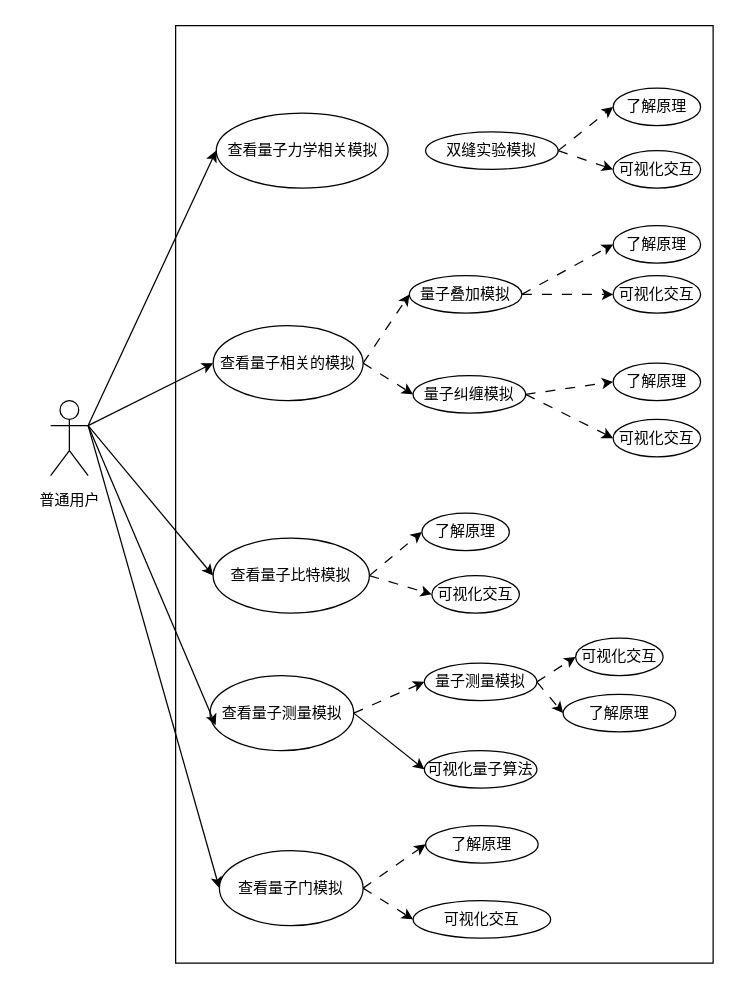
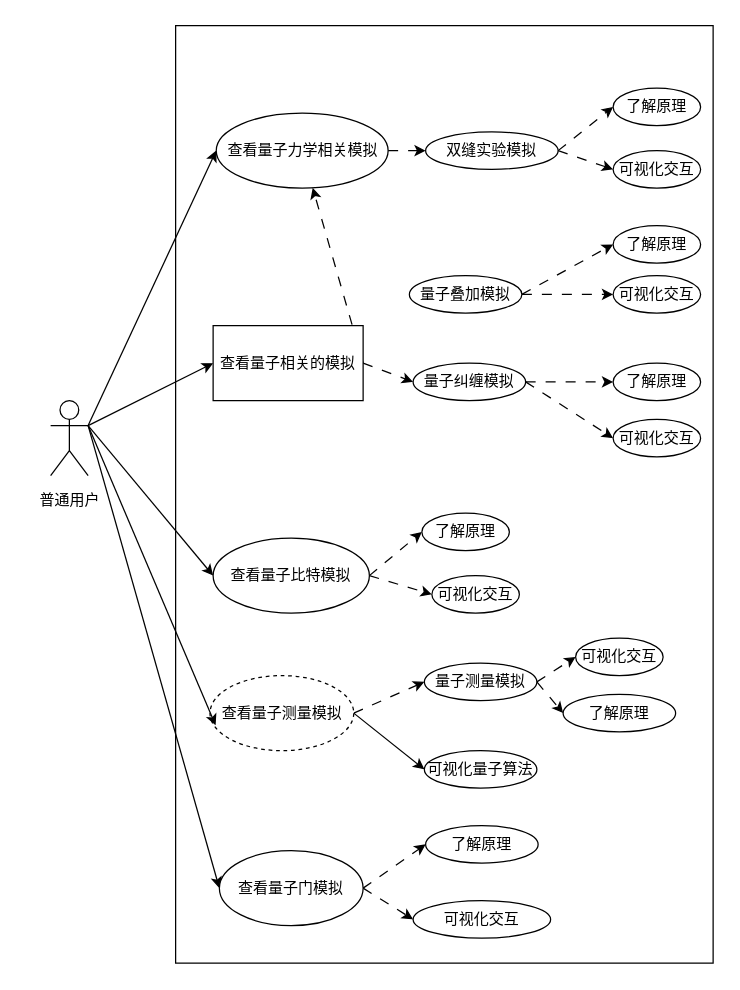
  <mxCell id="0" />
  <mxCell id="1" parent="0" />
  <mxCell id="2" value="普通用户" style="text;html=1;align=center;verticalAlign=middle;resizable=0;points=[];autosize=1;strokeColor=none;fillColor=none;" vertex="1" parent="1"><mxGeometry x="20" y="385" width="70" height="30" as="geometry" /></mxCell>
  <mxCell id="3" value="" style="rounded=0;whiteSpace=wrap;html=1;" vertex="1" parent="1"><mxGeometry x="140" y="20" width="430" height="750" as="geometry" /></mxCell>
  <mxCell id="4" style="rounded=0;orthogonalLoop=1;jettySize=auto;html=1;exitX=1;exitY=0.333;exitDx=0;exitDy=0;exitPerimeter=0;entryX=0;entryY=0.5;entryDx=0;entryDy=0;" edge="1" parent="1" source="8" target="10"><mxGeometry relative="1" as="geometry" /></mxCell>
  <mxCell id="5" style="rounded=0;orthogonalLoop=1;jettySize=auto;html=1;exitX=1;exitY=0.333;exitDx=0;exitDy=0;exitPerimeter=0;entryX=0;entryY=0.5;entryDx=0;entryDy=0;" edge="1" parent="1" source="8" target="13"><mxGeometry relative="1" as="geometry" /></mxCell>
  <mxCell id="6" style="rounded=0;orthogonalLoop=1;jettySize=auto;html=1;exitX=1;exitY=0.333;exitDx=0;exitDy=0;exitPerimeter=0;entryX=0;entryY=0.5;entryDx=0;entryDy=0;" edge="1" parent="1" source="8" target="16"><mxGeometry relative="1" as="geometry" /></mxCell>
  <mxCell id="7" style="rounded=0;orthogonalLoop=1;jettySize=auto;html=1;exitX=1;exitY=0.333;exitDx=0;exitDy=0;exitPerimeter=0;entryX=0;entryY=0.5;entryDx=0;entryDy=0;" edge="1" parent="1" source="8" target="48"><mxGeometry relative="1" as="geometry" /></mxCell>
  <mxCell id="8" value="Actor" style="shape=umlActor;verticalLabelPosition=bottom;verticalAlign=top;html=1;outlineConnect=0;fontColor=none;noLabel=1;" vertex="1" parent="1"><mxGeometry x="40" y="320" width="30" height="60" as="geometry" /></mxCell>
+ <mxCell id="9" style="rounded=0;orthogonalLoop=1;jettySize=auto;html=1;exitX=1;exitY=0.5;exitDx=0;exitDy=0;entryX=0;entryY=0.5;entryDx=0;entryDy=0;dashed=1;dashPattern=8 8;" edge="1" parent="1" source="10" target="22"><mxGeometry relative="1" as="geometry" /></mxCell>
  <mxCell id="10" value="查看量子力学相关模拟" style="ellipse;whiteSpace=wrap;html=1;" vertex="1" parent="1"><mxGeometry x="172.5" y="90" width="137.5" height="60" as="geometry" /></mxCell>
- <mxCell id="11" style="rounded=0;orthogonalLoop=1;jettySize=auto;html=1;exitX=1;exitY=0.5;exitDx=0;exitDy=0;entryX=0;entryY=0.5;entryDx=0;entryDy=0;dashed=1;dashPattern=8 8;" edge="1" parent="1" source="13" target="25"><mxGeometry relative="1" as="geometry" /></mxCell>
+ <mxCell id="11" style="rounded=0;orthogonalLoop=1;jettySize=auto;html=1;exitX=1;exitY=0.5;exitDx=0;exitDy=0;dashed=1;dashPattern=8 8;" edge="1" parent="1" source="13" target="10"><mxGeometry relative="1" as="geometry" /></mxCell>
  <mxCell id="12" style="rounded=0;orthogonalLoop=1;jettySize=auto;html=1;exitX=1;exitY=0.5;exitDx=0;exitDy=0;entryX=0;entryY=0.5;entryDx=0;entryDy=0;dashed=1;dashPattern=8 8;" edge="1" parent="1" source="13" target="30"><mxGeometry relative="1" as="geometry" /></mxCell>
- <mxCell id="13" value="查看量子相关的模拟" style="ellipse;whiteSpace=wrap;html=1;" vertex="1" parent="1"><mxGeometry x="170" y="260" width="120" height="60" as="geometry" /></mxCell>
+ <mxCell id="13" value="查看量子相关的模拟" style="whiteSpace=wrap;html=1;rounded=0;" vertex="1" parent="1"><mxGeometry x="170" y="260" width="120" height="60" as="geometry" /></mxCell>
  <mxCell id="14" style="rounded=0;orthogonalLoop=1;jettySize=auto;html=1;exitX=1;exitY=0.5;exitDx=0;exitDy=0;entryX=0;entryY=0.5;entryDx=0;entryDy=0;dashed=1;dashPattern=8 8;" edge="1" parent="1" source="16" target="33"><mxGeometry relative="1" as="geometry" /></mxCell>
  <mxCell id="15" style="rounded=0;orthogonalLoop=1;jettySize=auto;html=1;exitX=1;exitY=0.5;exitDx=0;exitDy=0;entryX=0;entryY=0.5;entryDx=0;entryDy=0;dashed=1;dashPattern=8 8;" edge="1" parent="1" source="16" target="31"><mxGeometry relative="1" as="geometry" /></mxCell>
  <mxCell id="16" value="查看量子比特模拟" style="ellipse;whiteSpace=wrap;html=1;" vertex="1" parent="1"><mxGeometry x="170" y="430" width="125" height="60" as="geometry" /></mxCell>
  <mxCell id="17" style="rounded=0;orthogonalLoop=1;jettySize=auto;html=1;exitX=1;exitY=0.5;exitDx=0;exitDy=0;entryX=0;entryY=0.5;entryDx=0;entryDy=0;dashed=1;dashPattern=8 8;" edge="1" parent="1" source="19" target="37"><mxGeometry relative="1" as="geometry" /></mxCell>
  <mxCell id="18" style="rounded=0;orthogonalLoop=1;jettySize=auto;html=1;exitX=1;exitY=0.5;exitDx=0;exitDy=0;entryX=0;entryY=0.5;entryDx=0;entryDy=0;dashed=0;dashPattern=8 8;" edge="1" parent="1" source="19" target="39"><mxGeometry relative="1" as="geometry" /></mxCell>
- <mxCell id="19" value="查看量子测量模拟" style="ellipse;whiteSpace=wrap;html=1;" vertex="1" parent="1"><mxGeometry x="167.5" y="540" width="115" height="60" as="geometry" /></mxCell>
+ <mxCell id="19" value="查看量子测量模拟" style="ellipse;whiteSpace=wrap;html=1;dashed=1;" vertex="1" parent="1"><mxGeometry x="167.5" y="540" width="115" height="60" as="geometry" /></mxCell>
  <mxCell id="20" style="rounded=0;orthogonalLoop=1;jettySize=auto;html=1;exitX=1;exitY=0.5;exitDx=0;exitDy=0;entryX=0;entryY=0.5;entryDx=0;entryDy=0;dashed=1;dashPattern=8 8;" edge="1" parent="1" source="22" target="26"><mxGeometry relative="1" as="geometry" /></mxCell>
  <mxCell id="21" style="rounded=0;orthogonalLoop=1;jettySize=auto;html=1;exitX=1;exitY=0.5;exitDx=0;exitDy=0;entryX=0;entryY=0.5;entryDx=0;entryDy=0;dashed=1;dashPattern=8 8;" edge="1" parent="1" source="22" target="27"><mxGeometry relative="1" as="geometry" /></mxCell>
  <mxCell id="22" value="双缝实验模拟" style="ellipse;whiteSpace=wrap;html=1;" vertex="1" parent="1"><mxGeometry x="340" y="105" width="106" height="30" as="geometry" /></mxCell>
  <mxCell id="23" style="rounded=0;orthogonalLoop=1;jettySize=auto;html=1;exitX=1;exitY=0.5;exitDx=0;exitDy=0;entryX=0;entryY=0.5;entryDx=0;entryDy=0;dashed=1;dashPattern=8 8;" edge="1" parent="1" source="25" target="42"><mxGeometry relative="1" as="geometry" /></mxCell>
  <mxCell id="24" style="rounded=0;orthogonalLoop=1;jettySize=auto;html=1;exitX=1;exitY=0.5;exitDx=0;exitDy=0;entryX=0;entryY=0.5;entryDx=0;entryDy=0;dashed=1;dashPattern=8 8;" edge="1" parent="1" source="25" target="45"><mxGeometry relative="1" as="geometry" /></mxCell>
  <mxCell id="25" value="量子叠加模拟" style="ellipse;whiteSpace=wrap;html=1;" vertex="1" parent="1"><mxGeometry x="327" y="220" width="90" height="30" as="geometry" /></mxCell>
  <mxCell id="26" value="了解原理" style="ellipse;whiteSpace=wrap;html=1;" vertex="1" parent="1"><mxGeometry x="490" y="70" width="70" height="30" as="geometry" /></mxCell>
  <mxCell id="27" value="可视化交互" style="ellipse;whiteSpace=wrap;html=1;" vertex="1" parent="1"><mxGeometry x="490" y="120" width="70" height="30" as="geometry" /></mxCell>
  <mxCell id="28" style="rounded=0;orthogonalLoop=1;jettySize=auto;html=1;exitX=1;exitY=0.5;exitDx=0;exitDy=0;entryX=0;entryY=0.5;entryDx=0;entryDy=0;dashed=1;dashPattern=8 8;" edge="1" parent="1" source="30" target="44"><mxGeometry relative="1" as="geometry" /></mxCell>
  <mxCell id="29" style="rounded=0;orthogonalLoop=1;jettySize=auto;html=1;exitX=1;exitY=0.5;exitDx=0;exitDy=0;entryX=0;entryY=0.5;entryDx=0;entryDy=0;dashed=1;dashPattern=8 8;" edge="1" parent="1" source="30" target="43"><mxGeometry relative="1" as="geometry" /></mxCell>
- <mxCell id="30" value="量子纠缠模拟" style="ellipse;whiteSpace=wrap;html=1;" vertex="1" parent="1"><mxGeometry x="330" y="300" width="90" height="30" as="geometry" /></mxCell>
+ <mxCell id="30" value="量子纠缠模拟" style="ellipse;whiteSpace=wrap;html=1;" vertex="1" parent="1"><mxGeometry x="330" y="290" width="90" height="30" as="geometry" /></mxCell>
  <mxCell id="31" value="可视化交互" style="ellipse;whiteSpace=wrap;html=1;" vertex="1" parent="1"><mxGeometry x="345" y="460" width="70" height="30" as="geometry" /></mxCell>
  <mxCell id="32" value="可视化交互" style="ellipse;whiteSpace=wrap;html=1;" vertex="1" parent="1"><mxGeometry x="460" y="510" width="70" height="30" as="geometry" /></mxCell>
  <mxCell id="33" value="了解原理" style="ellipse;whiteSpace=wrap;html=1;" vertex="1" parent="1"><mxGeometry x="337" y="410" width="70" height="30" as="geometry" /></mxCell>
  <mxCell id="34" value="了解原理" style="ellipse;whiteSpace=wrap;html=1;" vertex="1" parent="1"><mxGeometry x="450" y="555" width="90" height="30" as="geometry" /></mxCell>
  <mxCell id="35" style="rounded=0;orthogonalLoop=1;jettySize=auto;html=1;exitX=1;exitY=0.5;exitDx=0;exitDy=0;entryX=0;entryY=0.5;entryDx=0;entryDy=0;dashed=1;dashPattern=8 8;" edge="1" parent="1" source="37" target="32"><mxGeometry relative="1" as="geometry" /></mxCell>
  <mxCell id="36" style="rounded=0;orthogonalLoop=1;jettySize=auto;html=1;exitX=1;exitY=0.5;exitDx=0;exitDy=0;entryX=0;entryY=0.5;entryDx=0;entryDy=0;dashed=1;dashPattern=8 8;" edge="1" parent="1" source="37" target="34"><mxGeometry relative="1" as="geometry" /></mxCell>
  <mxCell id="37" value="量子测量模拟" style="ellipse;whiteSpace=wrap;html=1;" vertex="1" parent="1"><mxGeometry x="339" y="530" width="90" height="30" as="geometry" /></mxCell>
  <mxCell id="38" value="了解原理" style="ellipse;whiteSpace=wrap;html=1;" vertex="1" parent="1"><mxGeometry x="340" y="660" width="90" height="30" as="geometry" /></mxCell>
  <mxCell id="39" value="可视化量子算法" style="ellipse;whiteSpace=wrap;html=1;" vertex="1" parent="1"><mxGeometry x="339" y="600" width="90" height="30" as="geometry" /></mxCell>
  <mxCell id="40" value="可视化交互" style="ellipse;whiteSpace=wrap;html=1;" vertex="1" parent="1"><mxGeometry x="330" y="720" width="110" height="30" as="geometry" /></mxCell>
  <mxCell id="41" style="rounded=0;orthogonalLoop=1;jettySize=auto;html=1;exitX=1;exitY=0.333;exitDx=0;exitDy=0;exitPerimeter=0;entryX=0.039;entryY=0.663;entryDx=0;entryDy=0;entryPerimeter=0;" edge="1" parent="1" source="8" target="19"><mxGeometry relative="1" as="geometry" /></mxCell>
  <mxCell id="42" value="了解原理" style="ellipse;whiteSpace=wrap;html=1;" vertex="1" parent="1"><mxGeometry x="490" y="180" width="70" height="30" as="geometry" /></mxCell>
  <mxCell id="43" value="可视化交互" style="ellipse;whiteSpace=wrap;html=1;" vertex="1" parent="1"><mxGeometry x="490" y="335" width="70" height="30" as="geometry" /></mxCell>
  <mxCell id="44" value="了解原理" style="ellipse;whiteSpace=wrap;html=1;" vertex="1" parent="1"><mxGeometry x="490" y="290" width="70" height="30" as="geometry" /></mxCell>
  <mxCell id="45" value="可视化交互" style="ellipse;whiteSpace=wrap;html=1;" vertex="1" parent="1"><mxGeometry x="490" y="220" width="70" height="30" as="geometry" /></mxCell>
  <mxCell id="46" style="rounded=0;orthogonalLoop=1;jettySize=auto;html=1;exitX=1;exitY=0.5;exitDx=0;exitDy=0;entryX=0;entryY=0.5;entryDx=0;entryDy=0;dashed=1;dashPattern=8 8;" edge="1" parent="1" source="48" target="38"><mxGeometry relative="1" as="geometry" /></mxCell>
  <mxCell id="47" style="rounded=0;orthogonalLoop=1;jettySize=auto;html=1;exitX=1;exitY=0.5;exitDx=0;exitDy=0;entryX=0;entryY=0.5;entryDx=0;entryDy=0;dashed=1;dashPattern=8 8;" edge="1" parent="1" source="48" target="40"><mxGeometry relative="1" as="geometry" /></mxCell>
  <mxCell id="48" value="查看量子门模拟" style="ellipse;whiteSpace=wrap;html=1;" vertex="1" parent="1"><mxGeometry x="175" y="680" width="115" height="60" as="geometry" /></mxCell>
